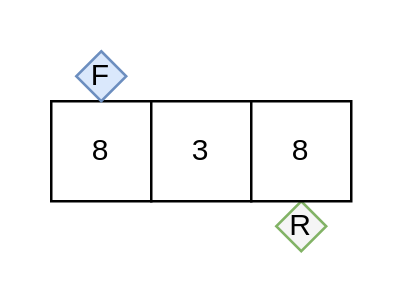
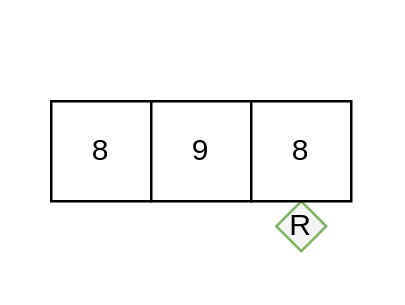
  <mxCell id="0" />
  <mxCell id="1" parent="0" />
  <mxCell id="2" value="8" style="rounded=0;whiteSpace=wrap;html=1;" parent="1" vertex="1"><mxGeometry x="20" y="40" width="40" height="40" as="geometry" /></mxCell>
- <mxCell id="3" value="3" style="rounded=0;whiteSpace=wrap;html=1;" parent="1" vertex="1"><mxGeometry x="60" y="40" width="40" height="40" as="geometry" /></mxCell>
- <mxCell id="4" value="F" style="rhombus;whiteSpace=wrap;html=1;fillColor=#dae8fc;strokeColor=#6c8ebf;" parent="1" vertex="1"><mxGeometry x="30" y="20" width="20" height="20" as="geometry" /></mxCell>
+ <mxCell id="3" value="9" style="rounded=0;whiteSpace=wrap;html=1;" parent="1" vertex="1"><mxGeometry x="60" y="40" width="40" height="40" as="geometry" /></mxCell>
  <mxCell id="5" value="R" style="rhombus;whiteSpace=wrap;html=1;fillColor=#f5f5f5;strokeColor=#82b366;" parent="1" vertex="1"><mxGeometry x="110" y="80" width="20" height="20" as="geometry" /></mxCell>
  <mxCell id="6" value="8" style="rounded=0;whiteSpace=wrap;html=1;" parent="1" vertex="1"><mxGeometry x="100" y="40" width="40" height="40" as="geometry" /></mxCell>
